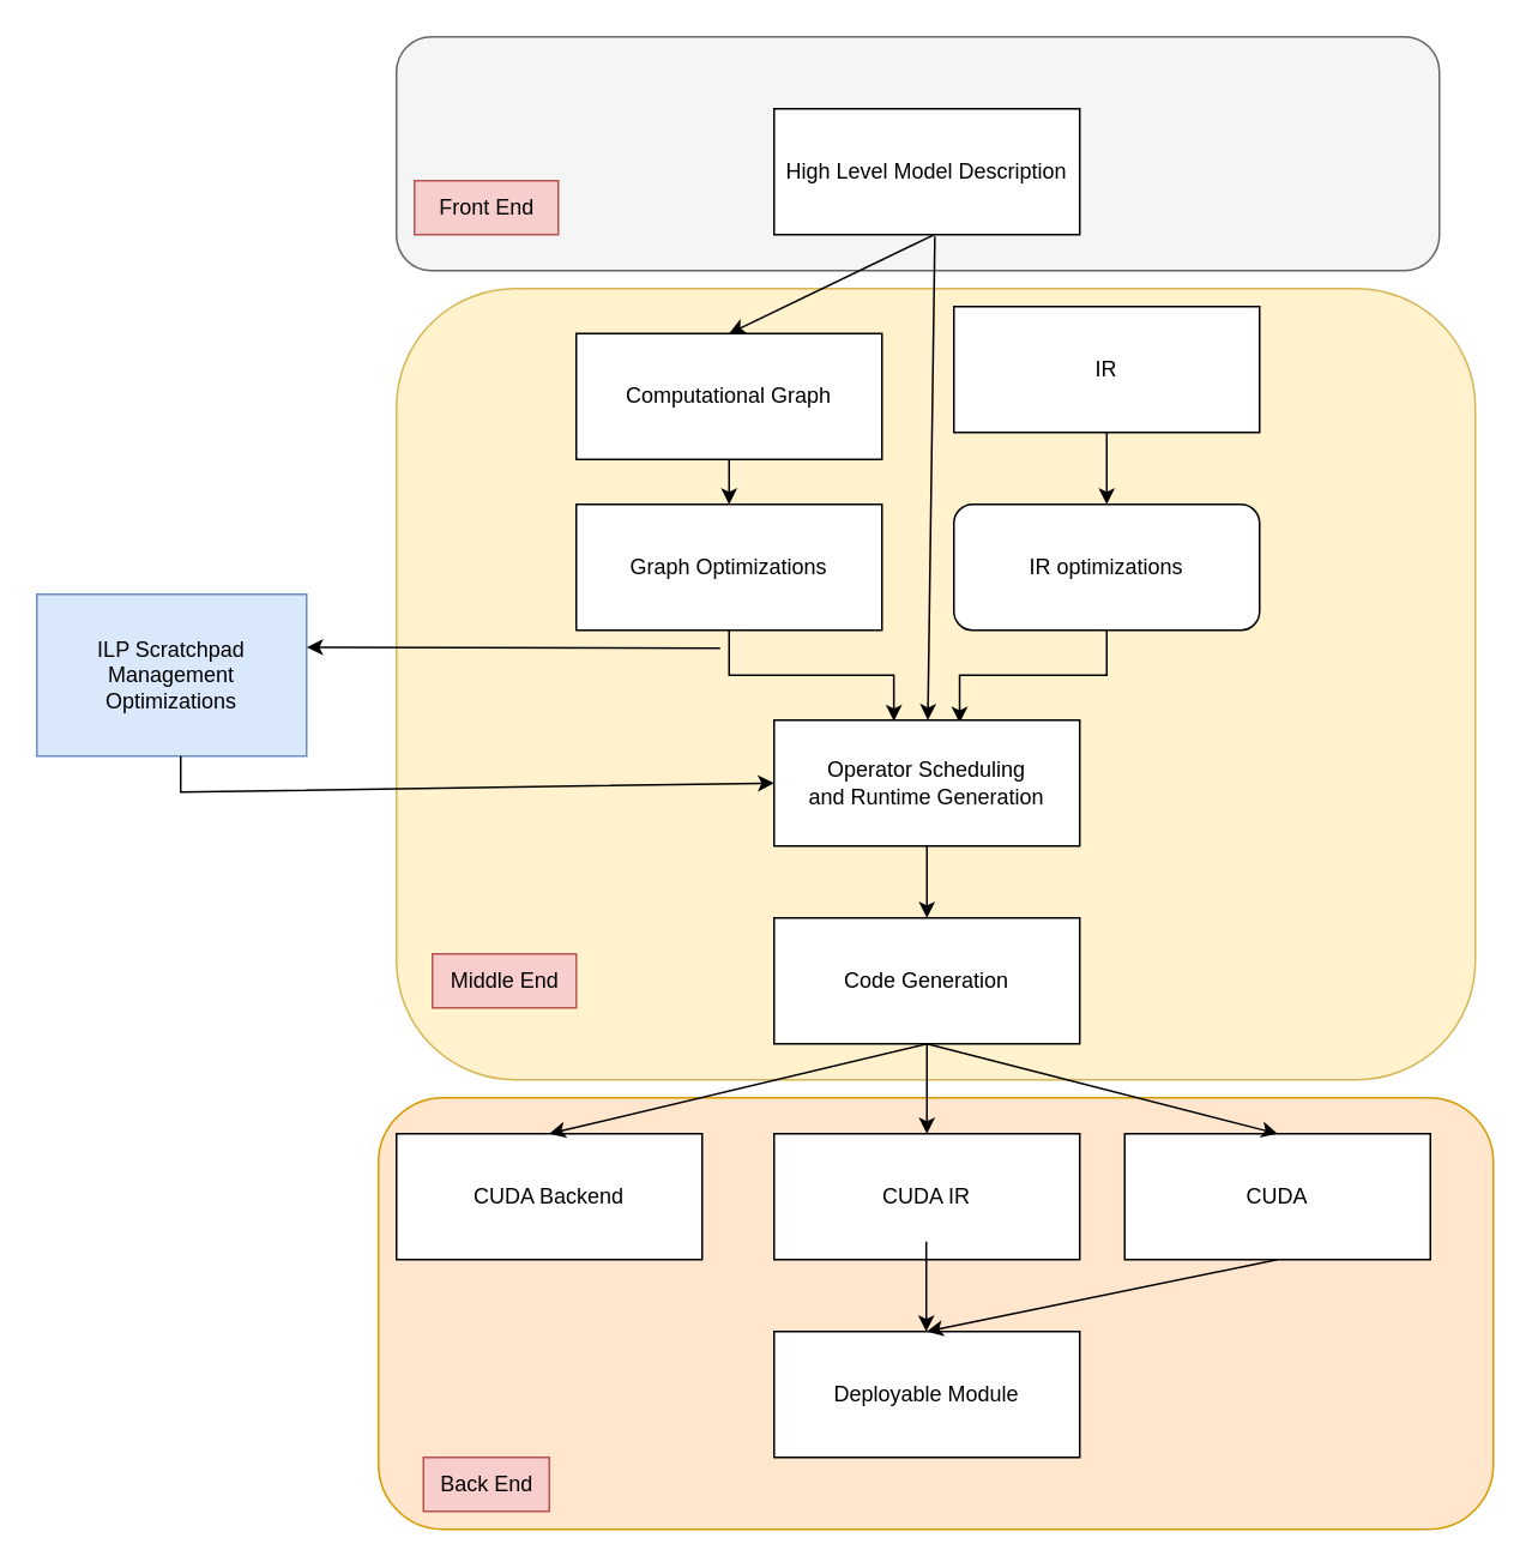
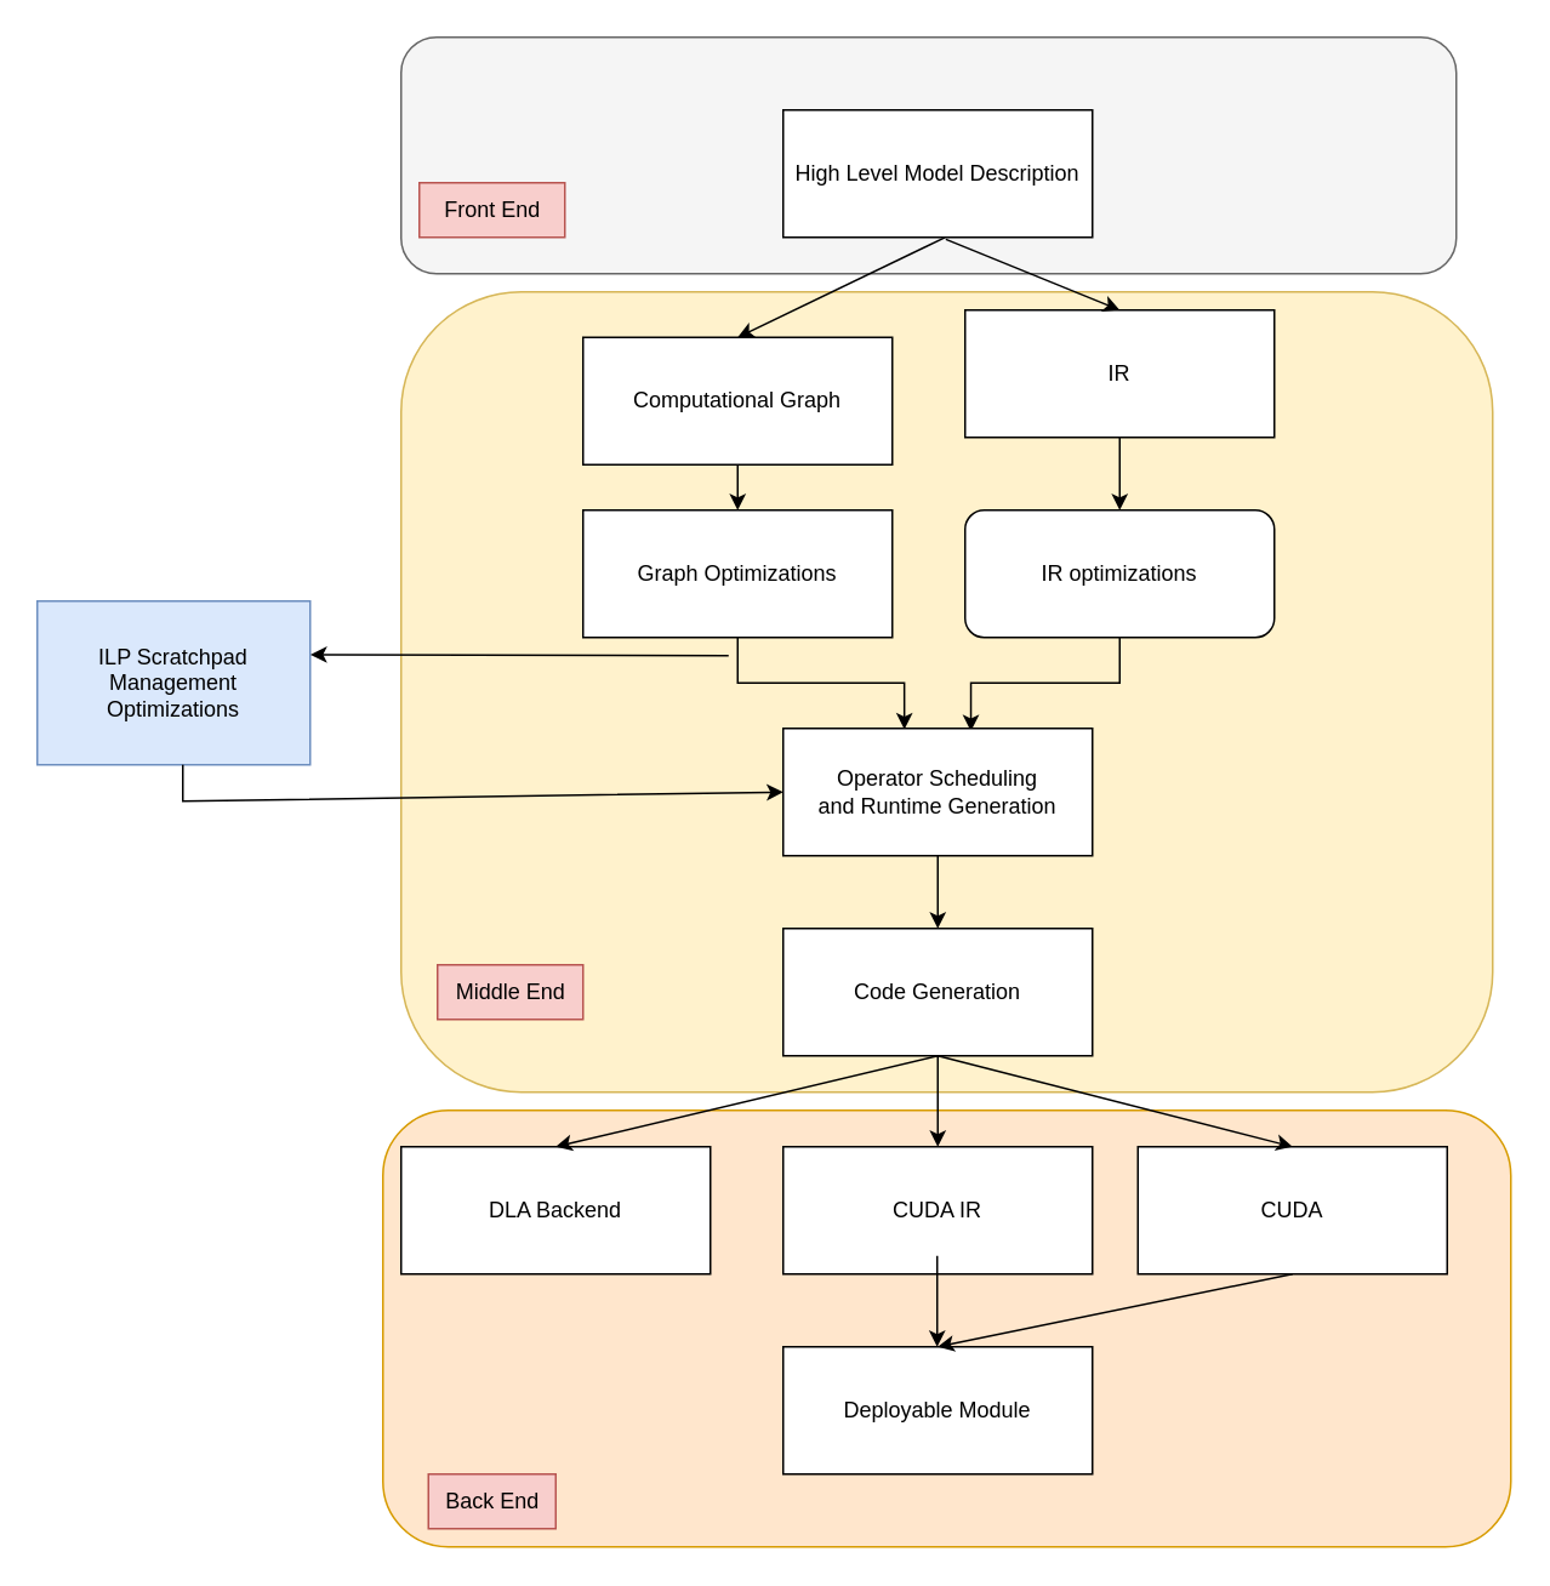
  <mxCell id="0" />
  <mxCell id="1" parent="0" />
  <mxCell id="2" value="" style="rounded=1;whiteSpace=wrap;html=1;fillColor=#ffe6cc;strokeColor=#d79b00;" parent="1" vertex="1"><mxGeometry x="210" y="610" width="620" height="240" as="geometry" /></mxCell>
  <mxCell id="3" value="" style="rounded=1;whiteSpace=wrap;html=1;fillColor=#fff2cc;strokeColor=#d6b656;" parent="1" vertex="1"><mxGeometry x="220" y="160" width="600" height="440" as="geometry" /></mxCell>
  <mxCell id="4" value="" style="rounded=1;whiteSpace=wrap;html=1;fillColor=#f5f5f5;fontColor=#333333;strokeColor=#666666;" parent="1" vertex="1"><mxGeometry x="220" y="20" width="580" height="130" as="geometry" /></mxCell>
  <mxCell id="5" value="High Level Model Description" style="rounded=0;whiteSpace=wrap;html=1;" parent="1" vertex="1"><mxGeometry x="430" y="60" width="170" height="70" as="geometry" /></mxCell>
  <mxCell id="6" style="edgeStyle=orthogonalEdgeStyle;rounded=0;orthogonalLoop=1;jettySize=auto;html=1;exitX=0.5;exitY=1;exitDx=0;exitDy=0;entryX=0.5;entryY=0;entryDx=0;entryDy=0;" parent="1" source="7" target="11" edge="1"><mxGeometry relative="1" as="geometry" /></mxCell>
  <mxCell id="7" value="Computational Graph" style="rounded=0;whiteSpace=wrap;html=1;" parent="1" vertex="1"><mxGeometry x="320" y="185" width="170" height="70" as="geometry" /></mxCell>
  <mxCell id="8" style="edgeStyle=orthogonalEdgeStyle;rounded=0;orthogonalLoop=1;jettySize=auto;html=1;exitX=0.5;exitY=1;exitDx=0;exitDy=0;" parent="1" source="9" target="13" edge="1"><mxGeometry relative="1" as="geometry" /></mxCell>
  <mxCell id="9" value="IR" style="rounded=0;whiteSpace=wrap;html=1;" parent="1" vertex="1"><mxGeometry x="530" y="170" width="170" height="70" as="geometry" /></mxCell>
  <mxCell id="10" style="edgeStyle=orthogonalEdgeStyle;rounded=0;orthogonalLoop=1;jettySize=auto;html=1;exitX=0.5;exitY=1;exitDx=0;exitDy=0;entryX=0.392;entryY=0.008;entryDx=0;entryDy=0;entryPerimeter=0;" parent="1" source="11" target="15" edge="1"><mxGeometry relative="1" as="geometry" /></mxCell>
  <mxCell id="11" value="Graph Optimizations" style="rounded=0;whiteSpace=wrap;html=1;" parent="1" vertex="1"><mxGeometry x="320" y="280" width="170" height="70" as="geometry" /></mxCell>
  <mxCell id="12" style="edgeStyle=orthogonalEdgeStyle;rounded=0;orthogonalLoop=1;jettySize=auto;html=1;exitX=0.5;exitY=1;exitDx=0;exitDy=0;entryX=0.607;entryY=0.022;entryDx=0;entryDy=0;entryPerimeter=0;" parent="1" source="13" target="15" edge="1"><mxGeometry relative="1" as="geometry" /></mxCell>
  <mxCell id="13" value="IR optimizations" style="whiteSpace=wrap;html=1;rounded=1;" parent="1" vertex="1"><mxGeometry x="530" y="280" width="170" height="70" as="geometry" /></mxCell>
  <mxCell id="14" style="edgeStyle=orthogonalEdgeStyle;rounded=0;orthogonalLoop=1;jettySize=auto;html=1;exitX=0.5;exitY=1;exitDx=0;exitDy=0;entryX=0.5;entryY=0;entryDx=0;entryDy=0;" parent="1" source="15" target="16" edge="1"><mxGeometry relative="1" as="geometry" /></mxCell>
  <mxCell id="15" value="&lt;div&gt;Operator Scheduling&lt;/div&gt;&lt;div&gt;and Runtime Generation&lt;br&gt;&lt;/div&gt;" style="rounded=0;whiteSpace=wrap;html=1;" parent="1" vertex="1"><mxGeometry x="430" y="400" width="170" height="70" as="geometry" /></mxCell>
  <mxCell id="16" value="Code Generation" style="rounded=0;whiteSpace=wrap;html=1;" parent="1" vertex="1"><mxGeometry x="430" y="510" width="170" height="70" as="geometry" /></mxCell>
  <mxCell id="17" value="CUDA IR" style="rounded=0;whiteSpace=wrap;html=1;" parent="1" vertex="1"><mxGeometry x="430" y="630" width="170" height="70" as="geometry" /></mxCell>
  <mxCell id="18" value="CUDA" style="rounded=0;whiteSpace=wrap;html=1;" parent="1" vertex="1"><mxGeometry x="625" y="630" width="170" height="70" as="geometry" /></mxCell>
- <mxCell id="19" value="CUDA Backend" style="rounded=0;whiteSpace=wrap;html=1;" parent="1" vertex="1"><mxGeometry x="220" y="630" width="170" height="70" as="geometry" /></mxCell>
+ <mxCell id="19" value="DLA Backend" style="rounded=0;whiteSpace=wrap;html=1;" parent="1" vertex="1"><mxGeometry x="220" y="630" width="170" height="70" as="geometry" /></mxCell>
  <mxCell id="20" value="Deployable Module" style="rounded=0;whiteSpace=wrap;html=1;" parent="1" vertex="1"><mxGeometry x="430" y="740" width="170" height="70" as="geometry" /></mxCell>
  <mxCell id="21" value="Front End" style="text;html=1;align=center;verticalAlign=middle;resizable=0;points=[];autosize=1;strokeColor=#b85450;fillColor=#f8cecc;" parent="1" vertex="1"><mxGeometry x="230" y="100" width="80" height="30" as="geometry" /></mxCell>
  <mxCell id="22" value="Middle End" style="text;html=1;align=center;verticalAlign=middle;resizable=0;points=[];autosize=1;strokeColor=#b85450;fillColor=#f8cecc;" parent="1" vertex="1"><mxGeometry x="240" y="530" width="80" height="30" as="geometry" /></mxCell>
  <mxCell id="23" value="Back End" style="text;html=1;align=center;verticalAlign=middle;resizable=0;points=[];autosize=1;strokeColor=#b85450;fillColor=#f8cecc;" parent="1" vertex="1"><mxGeometry x="235" y="810" width="70" height="30" as="geometry" /></mxCell>
  <mxCell id="24" value="" style="endArrow=classic;html=1;rounded=0;exitX=0.5;exitY=1;exitDx=0;exitDy=0;entryX=0.5;entryY=0;entryDx=0;entryDy=0;" parent="1" source="16" target="19" edge="1"><mxGeometry width="50" height="50" relative="1" as="geometry"><mxPoint x="410" y="700" as="sourcePoint" /><mxPoint x="460" y="650" as="targetPoint" /></mxGeometry></mxCell>
  <mxCell id="25" value="" style="endArrow=classic;html=1;rounded=0;exitX=0.5;exitY=1;exitDx=0;exitDy=0;entryX=0.5;entryY=0;entryDx=0;entryDy=0;" parent="1" source="16" target="17" edge="1"><mxGeometry width="50" height="50" relative="1" as="geometry"><mxPoint x="525" y="590" as="sourcePoint" /><mxPoint x="315" y="640" as="targetPoint" /></mxGeometry></mxCell>
  <mxCell id="26" value="" style="endArrow=classic;html=1;rounded=0;entryX=0.5;entryY=0;entryDx=0;entryDy=0;exitX=0.5;exitY=1;exitDx=0;exitDy=0;" parent="1" source="16" target="18" edge="1"><mxGeometry width="50" height="50" relative="1" as="geometry"><mxPoint x="510" y="580" as="sourcePoint" /><mxPoint x="525" y="640" as="targetPoint" /></mxGeometry></mxCell>
  <mxCell id="27" value="" style="endArrow=classic;html=1;rounded=0;exitX=0.523;exitY=1.001;exitDx=0;exitDy=0;exitPerimeter=0;entryX=0.5;entryY=0;entryDx=0;entryDy=0;" parent="1" source="5" target="7" edge="1"><mxGeometry width="50" height="50" relative="1" as="geometry"><mxPoint x="480" y="210" as="sourcePoint" /><mxPoint x="530" y="160" as="targetPoint" /></mxGeometry></mxCell>
- <mxCell id="28" value="" style="endArrow=classic;html=1;rounded=0;exitX=0.526;exitY=1.015;exitDx=0;exitDy=0;exitPerimeter=0;" parent="1" source="5" target="15" edge="1"><mxGeometry width="50" height="50" relative="1" as="geometry"><mxPoint x="529" y="140" as="sourcePoint" /><mxPoint x="415" y="180" as="targetPoint" /></mxGeometry></mxCell>
+ <mxCell id="28" value="" style="endArrow=classic;html=1;rounded=0;exitX=0.526;exitY=1.015;exitDx=0;exitDy=0;exitPerimeter=0;entryX=0.5;entryY=0;entryDx=0;entryDy=0;" parent="1" source="5" target="9" edge="1"><mxGeometry width="50" height="50" relative="1" as="geometry"><mxPoint x="529" y="140" as="sourcePoint" /><mxPoint x="415" y="180" as="targetPoint" /></mxGeometry></mxCell>
  <mxCell id="29" value="" style="endArrow=classic;html=1;rounded=0;exitX=0.5;exitY=1;exitDx=0;exitDy=0;entryX=0.5;entryY=0;entryDx=0;entryDy=0;" parent="1" edge="1"><mxGeometry width="50" height="50" relative="1" as="geometry"><mxPoint x="514.66" y="690" as="sourcePoint" /><mxPoint x="514.66" y="740" as="targetPoint" /></mxGeometry></mxCell>
  <mxCell id="30" value="" style="endArrow=classic;html=1;rounded=0;exitX=0.5;exitY=1;exitDx=0;exitDy=0;entryX=0.5;entryY=0;entryDx=0;entryDy=0;" parent="1" source="18" target="20" edge="1"><mxGeometry width="50" height="50" relative="1" as="geometry"><mxPoint x="524.66" y="700" as="sourcePoint" /><mxPoint x="524.66" y="750" as="targetPoint" /></mxGeometry></mxCell>
  <mxCell id="31" value="&lt;div&gt;ILP Scratchpad Management&lt;/div&gt;&lt;div&gt;Optimizations&lt;br&gt;&lt;/div&gt;" style="rounded=0;whiteSpace=wrap;html=1;fillColor=#dae8fc;strokeColor=#6c8ebf;" vertex="1" parent="1"><mxGeometry x="20" y="330" width="150" height="90" as="geometry" /></mxCell>
  <mxCell id="32" value="" style="endArrow=classic;html=1;rounded=0;entryX=1.001;entryY=0.327;entryDx=0;entryDy=0;entryPerimeter=0;" edge="1" parent="1" target="31"><mxGeometry width="50" height="50" relative="1" as="geometry"><mxPoint x="400" y="360" as="sourcePoint" /><mxPoint x="100" y="370" as="targetPoint" /></mxGeometry></mxCell>
  <mxCell id="33" value="" style="endArrow=classic;html=1;rounded=0;entryX=0;entryY=0.5;entryDx=0;entryDy=0;" edge="1" parent="1" target="15"><mxGeometry width="50" height="50" relative="1" as="geometry"><mxPoint x="100" y="420" as="sourcePoint" /><mxPoint x="100" y="500" as="targetPoint" /><Array as="points"><mxPoint x="100" y="440" /></Array></mxGeometry></mxCell>
